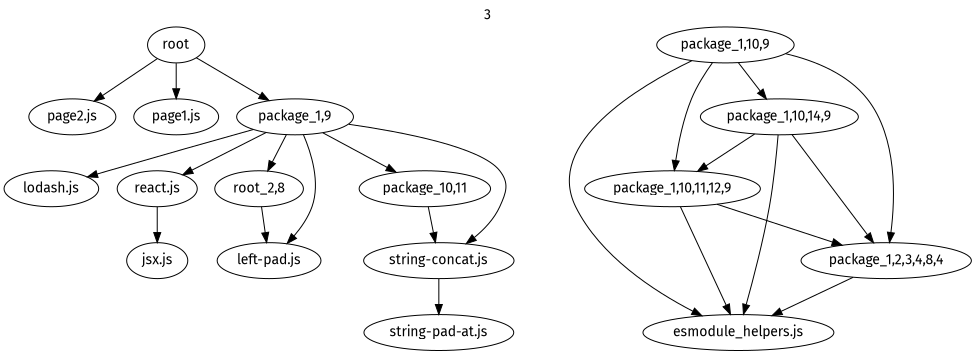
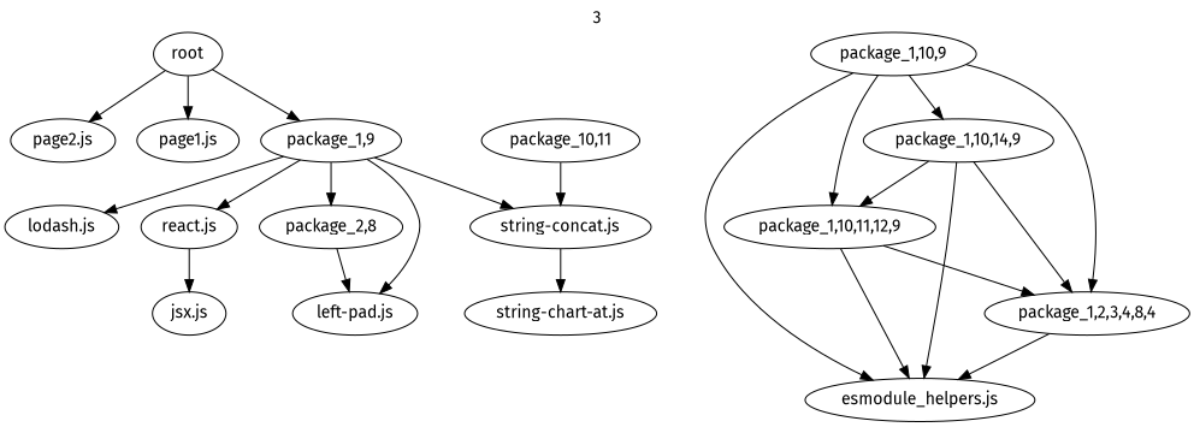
  digraph {
    fontname="Fira Sans"
    label=3
    labelloc=t
    node [fontname="Fira Sans"]
    edge [fontname="Fira Sans"]
    root
    "page2.js"
    "page1.js"
    "package_1,9"
    "lodash.js"
    "react.js"
-   "package_2,8" [label="root_2,8"]
+   "package_2,8"
    "left-pad.js"
    "package_10,11"
    "string-concat.js"
    "package_1,10,9"
    "package_1,10,14,9"
    "package_1,10,11,12,9"
    n14 [label="package_1,2,3,4,8,4"]
    "esmodule_helpers.js"
    "jsx.js"
-   "string-chart-at.js" [label="string-pad-at.js"]
+   "string-chart-at.js"
    root -> "page2.js"
    root -> "page1.js"
    root -> "package_1,9"
    "package_1,9" -> "lodash.js"
    "package_1,9" -> "react.js"
    "package_1,9" -> "package_2,8"
    "package_1,9" -> "left-pad.js"
-   "package_1,9" -> "package_10,11"
    "package_1,9" -> "string-concat.js"
    "react.js" -> "jsx.js"
    "package_2,8" -> "left-pad.js"
    "package_10,11" -> "string-concat.js"
    "string-concat.js" -> "string-chart-at.js"
    "package_1,10,9" -> "package_1,10,14,9"
    "package_1,10,9" -> "package_1,10,11,12,9"
    "package_1,10,9" -> n14
    "package_1,10,9" -> "esmodule_helpers.js"
    "package_1,10,14,9" -> "package_1,10,11,12,9"
    "package_1,10,14,9" -> n14
    "package_1,10,14,9" -> "esmodule_helpers.js"
    "package_1,10,11,12,9" -> n14
    "package_1,10,11,12,9" -> "esmodule_helpers.js"
    n14 -> "esmodule_helpers.js"
  }
